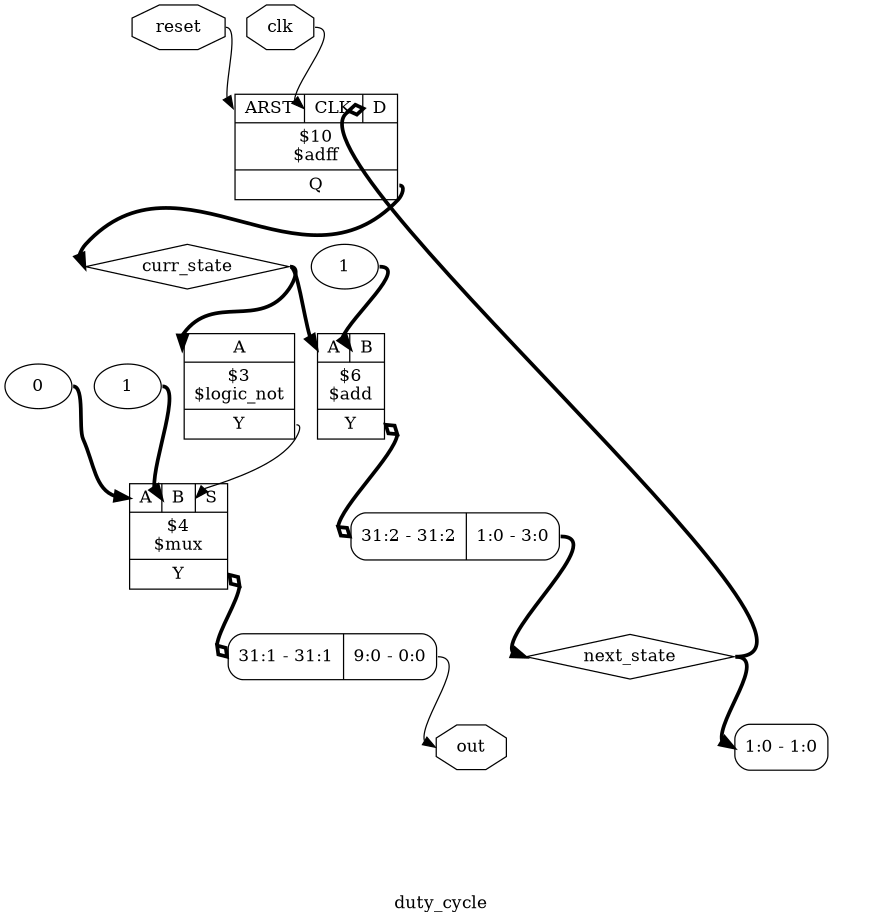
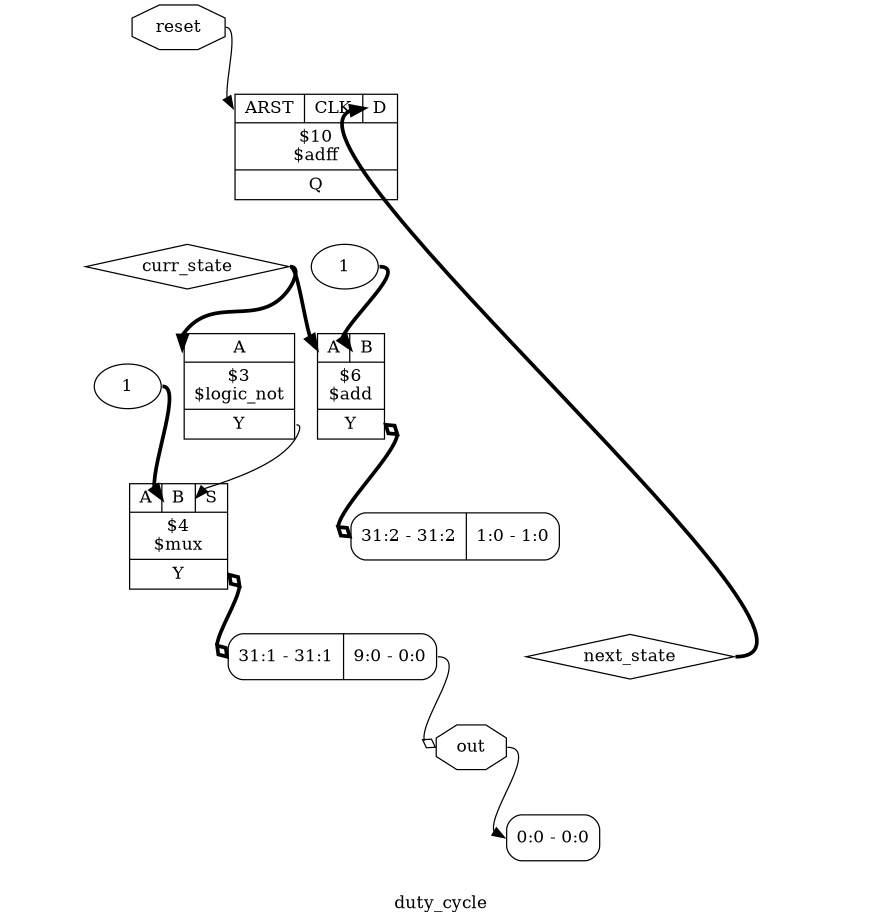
  digraph {
    label=duty_cycle
    rankdir=TB
    remincross=true
    node [color=black fontcolor=black shape=record]
    edge [color=black fontcolor=black headport=w tailport=e style="setlinewidth(3)"]
-   n1 [label=clk shape=octagon]
    n2 [label="{{<p14> ARST|<p15> CLK|<p16> D}|$10\n$adff|{<p17> Q}}" color="" fontcolor=""]
    n3 [label=curr_state shape=diamond]
    n4 [label="{{<p9> A|<p10> B}|$6\n$add|{<p11> Y}}" color="" fontcolor=""]
    n5 [label="{{<p9> A}|$3\n$logic_not|{<p11> Y}}" color="" fontcolor=""]
-   n6 [label="<s1> 31:2 - 31:2 |<s0> 1:0 - 3:0 " style=rounded]
+   n6 [label="<s1> 31:2 - 31:2 |<s0> 1:0 - 1:0 " style=rounded]
    n7 [label="{{<p9> A|<p10> B|<p19> S}|$4\n$mux|{<p11> Y}}" color="" fontcolor=""]
    n8 [label=next_state shape=diamond]
-   n9 [label="<s0> 1:0 - 1:0 " style=rounded]
    n10 [label=out shape=octagon]
+   n11 [label="<s0> 0:0 - 0:0 " style=rounded]
    n12 [label=reset shape=octagon]
    n13 [label=1 color="" fontcolor="" shape=""]
    n14 [label="<s1> 31:1 - 31:1 |<s0> 9:0 - 0:0 " style=rounded]
-   n15 [label=0 color="" fontcolor="" shape=""]
    n16 [label=1 color="" fontcolor="" shape=""]
-   n1 -> n2 [headport="p15:w" style=""]
-   n2 -> n3 [tailport="p17:e"]
    n3 -> n4 [headport="p9:w"]
    n3 -> n5 [headport="p9:w"]
    n4 -> n6 [arrowhead=odiamond arrowtail=odiamond dir=both tailport="p11:e"]
    n5 -> n7 [headport="p19:w" tailport="p11:e" style=""]
-   n6 -> n8 [tailport="s0:e"]
    n7 -> n14 [arrowhead=odiamond arrowtail=odiamond dir=both tailport="p11:e"]
-   n8 -> n2 [headport="p16:w" arrowhead=odiamond]
-   n8 -> n9
+   n8 -> n2 [headport="p16:w"]
+   n10 -> n11 [style=""]
    n12 -> n2 [headport="p14:w" style=""]
    n13 -> n4 [headport="p10:w"]
-   n14 -> n10 [tailport="s0:e" style=""]
-   n15 -> n7 [headport="p9:w"]
+   n14 -> n10 [tailport="s0:e" arrowhead=odiamond style=""]
    n16 -> n7 [headport="p10:w"]
  }
